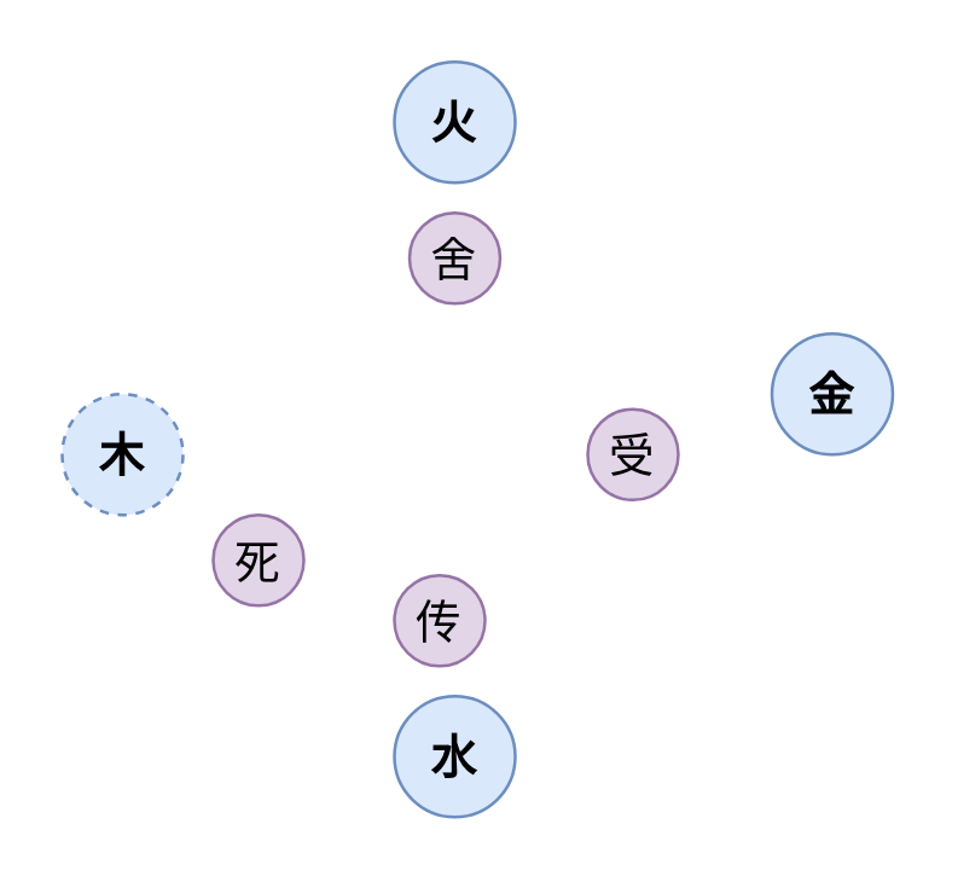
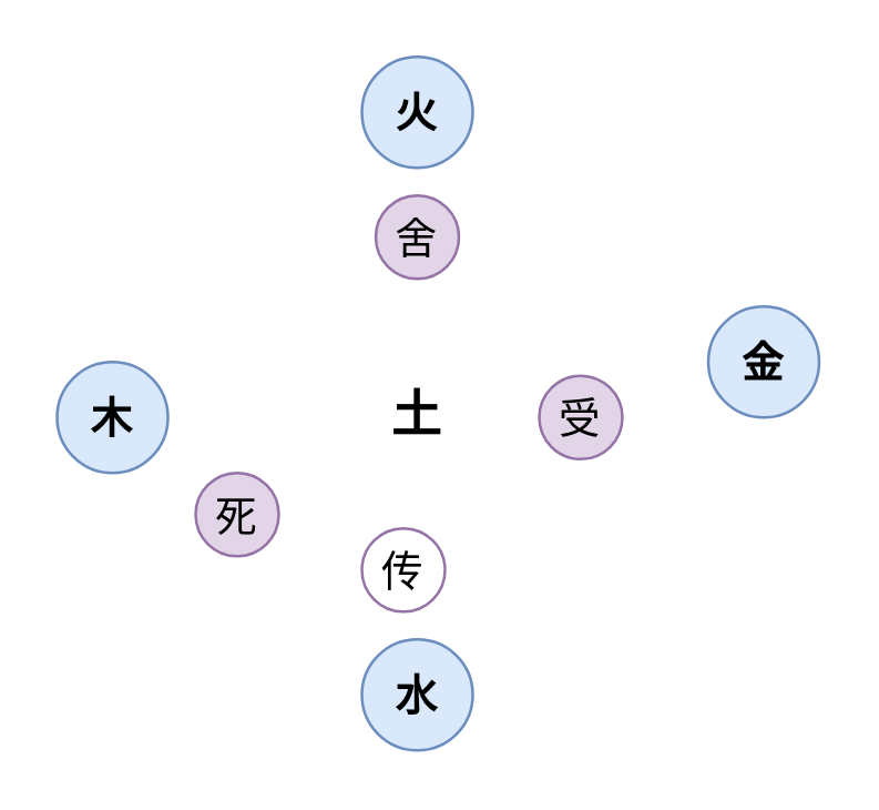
  <mxCell id="0" />
  <mxCell id="1" parent="0" />
  <mxCell id="2" value="火" style="ellipse;whiteSpace=wrap;html=1;aspect=fixed;fontSize=15;fillColor=#dae8fc;strokeColor=#6c8ebf;fontStyle=1" vertex="1" parent="1"><mxGeometry x="130" y="20" width="40" height="40" as="geometry" /></mxCell>
- <mxCell id="3" value="木" style="ellipse;whiteSpace=wrap;html=1;aspect=fixed;fontSize=15;fillColor=#dae8fc;strokeColor=#6c8ebf;fontStyle=1;dashed=1;" vertex="1" parent="1"><mxGeometry x="20" y="130" width="40" height="40" as="geometry" /></mxCell>
+ <mxCell id="3" value="木" style="ellipse;whiteSpace=wrap;html=1;aspect=fixed;fontSize=15;fillColor=#dae8fc;strokeColor=#6c8ebf;fontStyle=1" vertex="1" parent="1"><mxGeometry x="20" y="130" width="40" height="40" as="geometry" /></mxCell>
  <mxCell id="4" value="水" style="ellipse;whiteSpace=wrap;html=1;aspect=fixed;fontSize=15;fillColor=#dae8fc;strokeColor=#6c8ebf;fontStyle=1" vertex="1" parent="1"><mxGeometry x="130" y="230" width="40" height="40" as="geometry" /></mxCell>
  <mxCell id="5" value="金" style="ellipse;whiteSpace=wrap;html=1;aspect=fixed;fontSize=15;fillColor=#dae8fc;strokeColor=#6c8ebf;fontStyle=1" vertex="1" parent="1"><mxGeometry x="255" y="110" width="40" height="40" as="geometry" /></mxCell>
  <mxCell id="6" value="舍" style="ellipse;whiteSpace=wrap;html=1;aspect=fixed;fontSize=15;fillColor=#e1d5e7;strokeColor=#9673a6;" vertex="1" parent="1"><mxGeometry x="135" y="70" width="30" height="30" as="geometry" /></mxCell>
- <mxCell id="8" value="传" style="ellipse;whiteSpace=wrap;html=1;aspect=fixed;fontSize=15;fillColor=#e1d5e7;strokeColor=#9673a6;" vertex="1" parent="1"><mxGeometry x="130" y="190" width="30" height="30" as="geometry" /></mxCell>
+ <mxCell id="7" value="土" style="text;html=1;align=center;verticalAlign=middle;whiteSpace=wrap;rounded=0;fontSize=18;fontStyle=1" vertex="1" parent="1"><mxGeometry x="120" y="135" width="60" height="30" as="geometry" /></mxCell>
+ <mxCell id="8" value="传" style="ellipse;whiteSpace=wrap;html=1;aspect=fixed;fontSize=15;fillColor=#ffffff;strokeColor=#9673a6;" vertex="1" parent="1"><mxGeometry x="130" y="190" width="30" height="30" as="geometry" /></mxCell>
  <mxCell id="9" value="受" style="ellipse;whiteSpace=wrap;html=1;aspect=fixed;fontSize=15;fillColor=#e1d5e7;strokeColor=#9673a6;" vertex="1" parent="1"><mxGeometry x="194" y="135" width="30" height="30" as="geometry" /></mxCell>
  <mxCell id="10" value="死" style="ellipse;whiteSpace=wrap;html=1;aspect=fixed;fontSize=15;fillColor=#e1d5e7;strokeColor=#9673a6;" vertex="1" parent="1"><mxGeometry x="70" y="170" width="30" height="30" as="geometry" /></mxCell>
